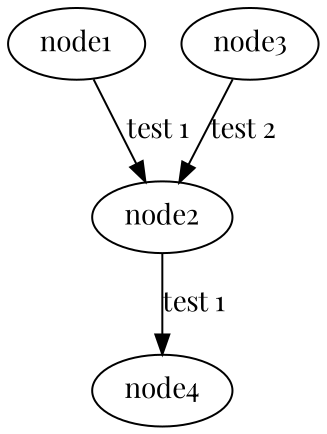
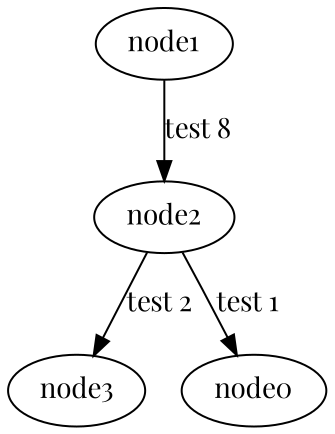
  digraph {
    fontname="Playfair Display"
    node [fontname="Playfair Display"]
    edge [fontname="Playfair Display"]
    node1
    node2
    node3
-   node4
-   node1 -> node2 [label="test 1"]
-   node3 -> node2 [edgetype=edge2 label="test 2"]
+   node4 [label=node0]
+   node1 -> node2 [label="test 8"]
+   node2 -> node3 [edgetype=edge2 label="test 2"]
    node2 -> node4 [edgetype=edge3 label="test 1"]
  }
